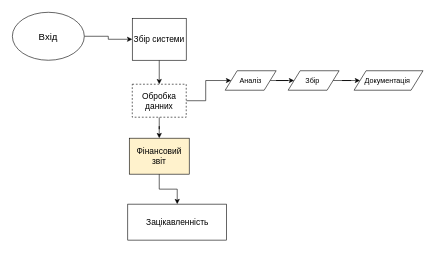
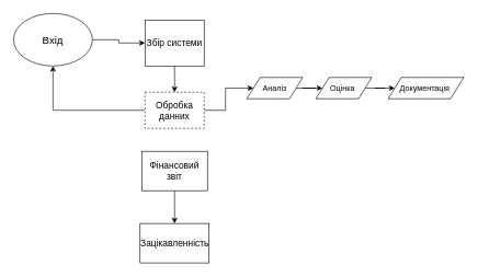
  <mxCell id="0" />
  <mxCell id="1" parent="0" />
  <mxCell id="2" value="" style="edgeStyle=orthogonalEdgeStyle;rounded=0;orthogonalLoop=1;jettySize=auto;html=1;fontSize=16;" edge="1" parent="1" source="3" target="5"><mxGeometry relative="1" as="geometry" /></mxCell>
  <mxCell id="3" value="&lt;font style=&quot;font-size: 16px;&quot;&gt;Вхід&lt;/font&gt;" style="ellipse;whiteSpace=wrap;html=1;" vertex="1" parent="1"><mxGeometry x="20" y="20" width="120" height="80" as="geometry" /></mxCell>
  <mxCell id="4" value="" style="edgeStyle=orthogonalEdgeStyle;rounded=0;orthogonalLoop=1;jettySize=auto;html=1;fontSize=14;" edge="1" parent="1" source="5" target="8"><mxGeometry relative="1" as="geometry" /></mxCell>
  <mxCell id="5" value="&lt;font style=&quot;font-size: 14px;&quot;&gt;Збір системи&lt;/font&gt;" style="whiteSpace=wrap;html=1;" vertex="1" parent="1"><mxGeometry x="220" y="30" width="90" height="70" as="geometry" /></mxCell>
  <mxCell id="6" value="" style="edgeStyle=orthogonalEdgeStyle;rounded=0;orthogonalLoop=1;jettySize=auto;html=1;fontSize=14;" edge="1" parent="1" source="8" target="10"><mxGeometry relative="1" as="geometry" /></mxCell>
- <mxCell id="7" value="" style="edgeStyle=orthogonalEdgeStyle;rounded=0;orthogonalLoop=1;jettySize=auto;html=1;fontSize=11;" edge="1" parent="1" source="8" target="15"><mxGeometry relative="1" as="geometry" /></mxCell>
+ <mxCell id="7" value="" style="edgeStyle=orthogonalEdgeStyle;rounded=0;orthogonalLoop=1;jettySize=auto;html=1;fontSize=11;" edge="1" parent="1" source="8" target="3"><mxGeometry relative="1" as="geometry" /></mxCell>
  <mxCell id="8" value="&lt;font style=&quot;font-size: 14px;&quot;&gt;Обробка данних&lt;/font&gt;" style="whiteSpace=wrap;html=1;dashed=1;" vertex="1" parent="1"><mxGeometry x="220" y="140" width="90" height="55" as="geometry" /></mxCell>
  <mxCell id="9" value="" style="edgeStyle=orthogonalEdgeStyle;rounded=0;orthogonalLoop=1;jettySize=auto;html=1;fontSize=11;" edge="1" parent="1" source="10" target="12"><mxGeometry relative="1" as="geometry" /></mxCell>
  <mxCell id="10" value="Аналіз" style="shape=parallelogram;perimeter=parallelogramPerimeter;whiteSpace=wrap;html=1;fixedSize=1;" vertex="1" parent="1"><mxGeometry x="375" y="117.5" width="85" height="32.5" as="geometry" /></mxCell>
  <mxCell id="11" value="" style="edgeStyle=orthogonalEdgeStyle;rounded=0;orthogonalLoop=1;jettySize=auto;html=1;fontSize=11;" edge="1" parent="1" source="12" target="13"><mxGeometry relative="1" as="geometry" /></mxCell>
- <mxCell id="12" value="Збір&amp;nbsp;" style="shape=parallelogram;perimeter=parallelogramPerimeter;whiteSpace=wrap;html=1;fixedSize=1;" vertex="1" parent="1"><mxGeometry x="480" y="117.5" width="85" height="32.5" as="geometry" /></mxCell>
+ <mxCell id="12" value="Оцінка&amp;nbsp;" style="shape=parallelogram;perimeter=parallelogramPerimeter;whiteSpace=wrap;html=1;fixedSize=1;" vertex="1" parent="1"><mxGeometry x="480" y="117.5" width="85" height="32.5" as="geometry" /></mxCell>
  <mxCell id="13" value="Документація&amp;nbsp;" style="shape=parallelogram;perimeter=parallelogramPerimeter;whiteSpace=wrap;html=1;fixedSize=1;" vertex="1" parent="1"><mxGeometry x="590" y="117.5" width="115" height="32.5" as="geometry" /></mxCell>
  <mxCell id="14" value="" style="edgeStyle=orthogonalEdgeStyle;rounded=0;orthogonalLoop=1;jettySize=auto;html=1;fontSize=14;" edge="1" parent="1" source="15" target="16"><mxGeometry relative="1" as="geometry" /></mxCell>
- <mxCell id="15" value="&lt;font style=&quot;font-size: 14px;&quot;&gt;Фінансовий звіт&lt;/font&gt;" style="whiteSpace=wrap;html=1;fillColor=#fff2cc;" vertex="1" parent="1"><mxGeometry x="215" y="230" width="100" height="60" as="geometry" /></mxCell>
- <mxCell id="16" value="&lt;span style=&quot;font-size: 14px;&quot;&gt;Зацікавленність&lt;/span&gt;" style="whiteSpace=wrap;html=1;" vertex="1" parent="1"><mxGeometry x="212.5" y="340" width="165" height="60" as="geometry" /></mxCell>
+ <mxCell id="15" value="&lt;font style=&quot;font-size: 14px;&quot;&gt;Фінансовий звіт&lt;/font&gt;" style="whiteSpace=wrap;html=1;" vertex="1" parent="1"><mxGeometry x="215" y="230" width="100" height="60" as="geometry" /></mxCell>
+ <mxCell id="16" value="&lt;span style=&quot;font-size: 14px;&quot;&gt;Зацікавленність&lt;/span&gt;" style="whiteSpace=wrap;html=1;" vertex="1" parent="1"><mxGeometry x="212.5" y="340" width="105" height="60" as="geometry" /></mxCell>
